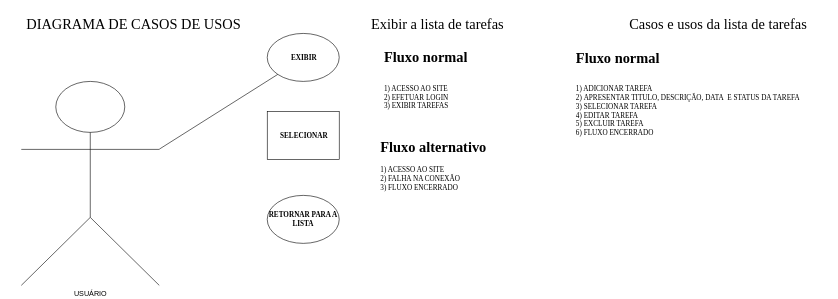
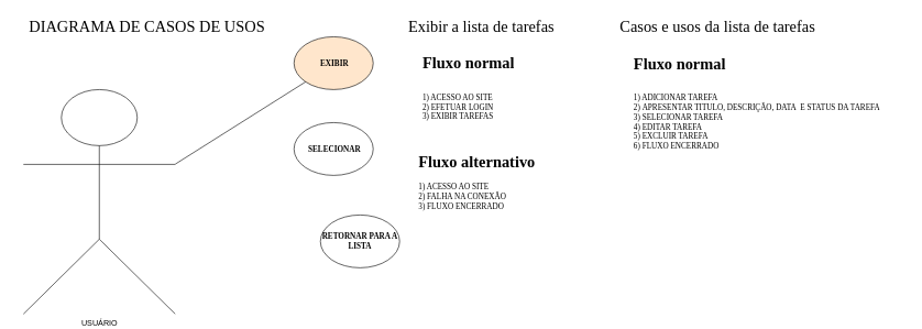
  <mxCell id="0" />
  <mxCell id="1" parent="0" />
  <mxCell id="2" value="USUÁRIO" style="shape=umlActor;verticalLabelPosition=bottom;verticalAlign=top;html=1;outlineConnect=0;" parent="1" vertex="1"><mxGeometry x="35" y="135" width="230" height="340" as="geometry" /></mxCell>
- <mxCell id="3" value="&lt;font face=&quot;Times New Roman&quot;&gt;&lt;b&gt;&amp;nbsp; EXIBIR&lt;span style=&quot;white-space: pre;&quot;&gt; &lt;/span&gt;&lt;/b&gt;&lt;/font&gt;" style="ellipse;whiteSpace=wrap;html=1;align=center;" parent="1" vertex="1"><mxGeometry x="445" y="55" width="120" height="80" as="geometry" /></mxCell>
- <mxCell id="4" value="&lt;font face=&quot;Times New Roman&quot;&gt;&lt;b&gt;&amp;nbsp;SELECIONAR&lt;/b&gt;&lt;/font&gt;" style="whiteSpace=wrap;html=1;rounded=0;" parent="1" vertex="1"><mxGeometry x="445" y="185" width="120" height="80" as="geometry" /></mxCell>
- <mxCell id="5" value="&lt;font face=&quot;Times New Roman&quot;&gt;&lt;b&gt;RETORNAR PARA A LISTA&lt;/b&gt;&lt;/font&gt;" style="ellipse;whiteSpace=wrap;html=1;" parent="1" vertex="1"><mxGeometry x="445" y="325" width="120" height="80" as="geometry" /></mxCell>
+ <mxCell id="3" value="&lt;font face=&quot;Times New Roman&quot;&gt;&lt;b&gt;&amp;nbsp; EXIBIR&lt;span style=&quot;white-space: pre;&quot;&gt; &lt;/span&gt;&lt;/b&gt;&lt;/font&gt;" style="ellipse;whiteSpace=wrap;html=1;align=center;fillColor=#ffe6cc;" parent="1" vertex="1"><mxGeometry x="445" y="55" width="120" height="80" as="geometry" /></mxCell>
+ <mxCell id="4" value="&lt;font face=&quot;Times New Roman&quot;&gt;&lt;b&gt;&amp;nbsp;SELECIONAR&lt;/b&gt;&lt;/font&gt;" style="ellipse;whiteSpace=wrap;html=1;" parent="1" vertex="1"><mxGeometry x="445" y="185" width="120" height="80" as="geometry" /></mxCell>
+ <mxCell id="5" value="&lt;font face=&quot;Times New Roman&quot;&gt;&lt;b&gt;RETORNAR PARA A LISTA&lt;/b&gt;&lt;/font&gt;" style="ellipse;whiteSpace=wrap;html=1;" parent="1" vertex="1"><mxGeometry x="485" y="325" width="120" height="80" as="geometry" /></mxCell>
  <mxCell id="6" value="" style="endArrow=none;html=1;rounded=0;exitX=1;exitY=0.333;exitDx=0;exitDy=0;exitPerimeter=0;entryX=0;entryY=1;entryDx=0;entryDy=0;" parent="1" target="3" edge="1"><mxGeometry width="50" height="50" relative="1" as="geometry"><mxPoint x="265" y="248" as="sourcePoint" /><mxPoint x="445" y="145" as="targetPoint" /></mxGeometry></mxCell>
  <mxCell id="7" value="&lt;font face=&quot;Times New Roman&quot; style=&quot;font-size: 24px;&quot;&gt;Exibir a lista de tarefas&lt;/font&gt;" style="text;html=1;strokeColor=none;fillColor=none;align=center;verticalAlign=middle;whiteSpace=wrap;rounded=0;" parent="1" vertex="1"><mxGeometry x="609" y="20" width="240" height="40" as="geometry" /></mxCell>
- <mxCell id="8" value="&lt;font style=&quot;font-size: 24px;&quot; face=&quot;Times New Roman&quot;&gt;Casos e usos da lista de tarefas&lt;/font&gt;" style="text;html=1;strokeColor=none;fillColor=none;align=center;verticalAlign=middle;whiteSpace=wrap;rounded=0;" parent="1" vertex="1"><mxGeometry x="1039" y="20" width="316" height="40" as="geometry" /></mxCell>
+ <mxCell id="8" value="&lt;font style=&quot;font-size: 24px;&quot; face=&quot;Times New Roman&quot;&gt;Casos e usos da lista de tarefas&lt;/font&gt;" style="text;html=1;strokeColor=none;fillColor=none;align=center;verticalAlign=middle;whiteSpace=wrap;rounded=0;" parent="1" vertex="1"><mxGeometry x="929" y="20" width="316" height="40" as="geometry" /></mxCell>
  <mxCell id="9" value="&lt;font style=&quot;font-size: 24px;&quot; face=&quot;Times New Roman&quot;&gt;DIAGRAMA DE CASOS DE USOS&lt;/font&gt;" style="text;html=1;strokeColor=none;fillColor=none;align=center;verticalAlign=middle;whiteSpace=wrap;rounded=0;" parent="1" vertex="1"><mxGeometry x="20" y="25" width="405" height="30" as="geometry" /></mxCell>
  <mxCell id="10" value="&lt;h1&gt;&lt;font face=&quot;Times New Roman&quot;&gt;Fluxo normal&lt;/font&gt;&lt;/h1&gt;&lt;font face=&quot;Times New Roman&quot;&gt;&lt;br style=&quot;border-color: var(--border-color); text-align: center;&quot;&gt;1) ACESSO AO SITE&amp;nbsp;&lt;br&gt;&lt;span style=&quot;text-align: center;&quot;&gt;2) EFETUAR LOGIN&lt;/span&gt;&lt;br style=&quot;border-color: var(--border-color); text-align: center;&quot;&gt;&lt;span style=&quot;text-align: center;&quot;&gt;3) EXIBIR TAREFAS&lt;br&gt;&lt;/span&gt;&lt;/font&gt;&lt;h1&gt;&lt;font face=&quot;Times New Roman&quot;&gt;.&lt;/font&gt;&lt;/h1&gt;" style="text;html=1;strokeColor=none;fillColor=none;spacing=5;spacingTop=-20;whiteSpace=wrap;overflow=hidden;rounded=0;" vertex="1" parent="1"><mxGeometry x="635" y="75" width="320" height="120" as="geometry" /></mxCell>
  <mxCell id="11" value="&lt;h1&gt;&lt;font face=&quot;Times New Roman&quot;&gt;Fluxo alternativo&lt;/font&gt;&lt;/h1&gt;&lt;font face=&quot;Times New Roman&quot;&gt;1) ACESSO AO SITE&amp;nbsp;&lt;br&gt;2) FALHA NA CONEXÃO&lt;br&gt;3) FLUXO ENCERRADO&lt;/font&gt;" style="text;html=1;strokeColor=none;fillColor=none;spacing=5;spacingTop=-20;whiteSpace=wrap;overflow=hidden;rounded=0;" vertex="1" parent="1"><mxGeometry x="629" y="225" width="220" height="120" as="geometry" /></mxCell>
  <mxCell id="12" value="&lt;h1&gt;&lt;font face=&quot;Times New Roman&quot;&gt;Fluxo normal&lt;/font&gt;&lt;/h1&gt;&lt;font face=&quot;Times New Roman&quot;&gt;&lt;br style=&quot;border-color: var(--border-color); text-align: center;&quot;&gt;1) ADICIONAR TAREFA&amp;nbsp;&lt;br&gt;2)&amp;nbsp;&lt;/font&gt;&lt;font style=&quot;border-color: var(--border-color);&quot; face=&quot;Times New Roman&quot;&gt;&lt;span style=&quot;border-color: var(--border-color); text-align: center;&quot;&gt;APRESENTAR TITULO, DESCRIÇÃO, DATA&amp;nbsp; E STATUS DA TAREFA&lt;br&gt;3) SELECIONAR TAREFA&lt;br&gt;4) EDITAR TAREFA&lt;br&gt;5) EXCLUIR TAREFA&amp;nbsp;&lt;br&gt;6) FLUXO ENCERRADO&lt;br&gt;&lt;/span&gt;&lt;/font&gt;&lt;h1 style=&quot;border-color: var(--border-color);&quot;&gt;&lt;br style=&quot;border-color: var(--border-color);&quot;&gt;&lt;/h1&gt;&lt;font face=&quot;Times New Roman&quot;&gt;&lt;span style=&quot;text-align: center;&quot;&gt;3)&amp;nbsp;&lt;br&gt;&lt;/span&gt;&lt;/font&gt;" style="text;html=1;strokeColor=none;fillColor=none;spacing=5;spacingTop=-20;whiteSpace=wrap;overflow=hidden;rounded=0;" vertex="1" parent="1"><mxGeometry x="955" y="76" width="420" height="159" as="geometry" /></mxCell>
